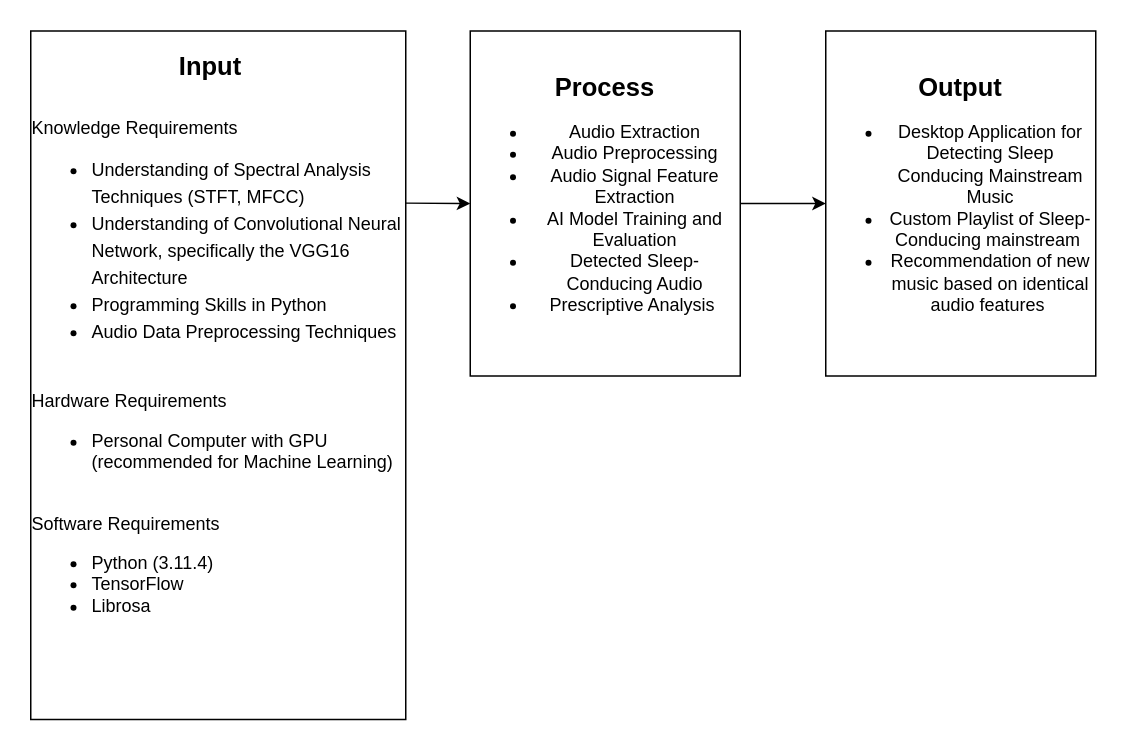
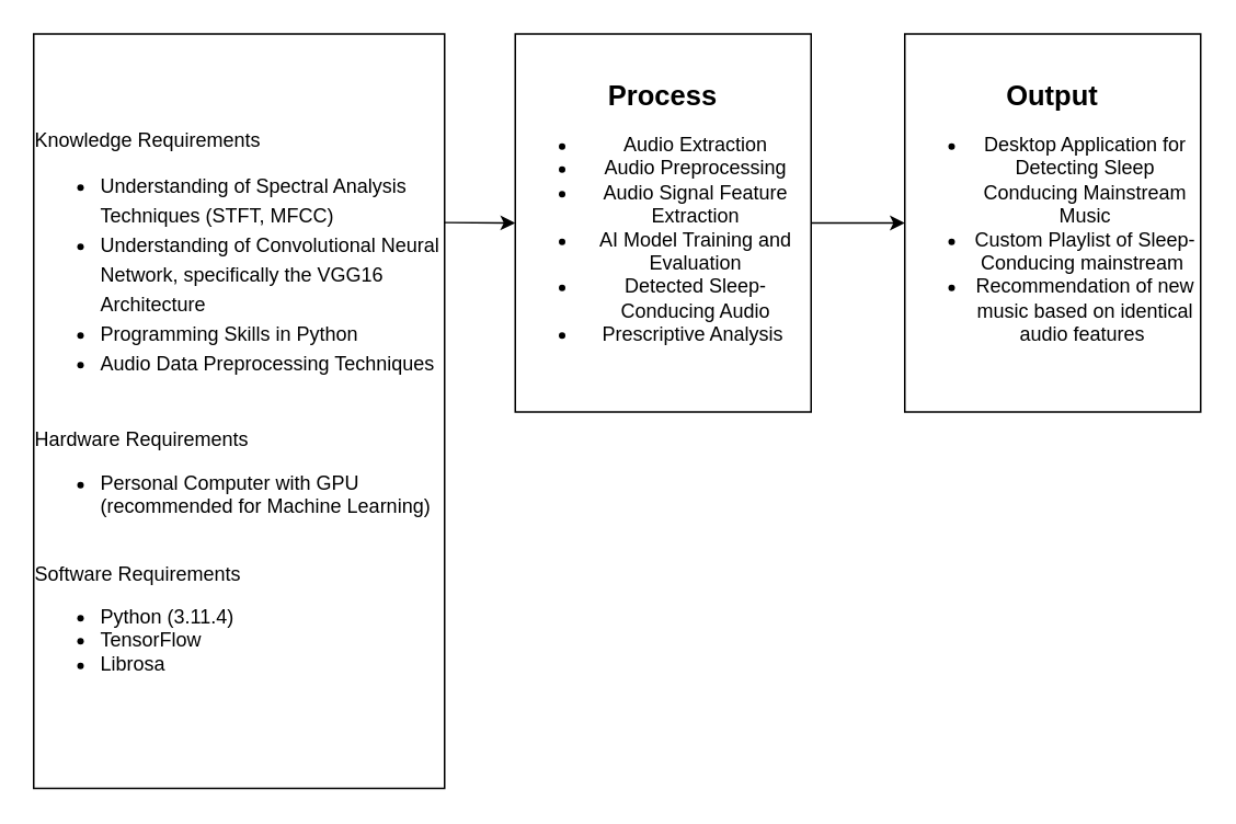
  <mxCell id="0" />
  <mxCell id="1" parent="0" />
  <mxCell id="2" value="&lt;div style=&quot;text-align: left;&quot;&gt;&lt;span style=&quot;background-color: transparent; color: light-dark(rgb(0, 0, 0), rgb(255, 255, 255));&quot;&gt;Knowledge Requirements&amp;nbsp;&lt;/span&gt;&lt;/div&gt;&lt;div style=&quot;text-align: left;&quot;&gt;&lt;ul style=&quot;line-height: 150%;&quot;&gt;&lt;li&gt;Understanding of Spectral Analysis Techniques (STFT, MFCC)&lt;/li&gt;&lt;li&gt;Understanding of Convolutional Neural Network, specifically the VGG16 Architecture&lt;/li&gt;&lt;li&gt;Programming Skills in Python&amp;nbsp;&lt;/li&gt;&lt;li&gt;Audio Data Preprocessing Techniques&lt;br&gt;&amp;nbsp;&lt;/li&gt;&lt;/ul&gt;&lt;div&gt;Hardware Requirements&amp;nbsp;&lt;/div&gt;&lt;div&gt;&lt;ul&gt;&lt;li&gt;Personal Computer with GPU (recommended for Machine Learning)&lt;br&gt;&lt;br&gt;&lt;/li&gt;&lt;/ul&gt;&lt;div&gt;Software Requirements&amp;nbsp;&lt;/div&gt;&lt;/div&gt;&lt;div&gt;&lt;ul&gt;&lt;li&gt;Python (3.11.4)&lt;/li&gt;&lt;li&gt;TensorFlow&lt;/li&gt;&lt;li&gt;Librosa&lt;/li&gt;&lt;/ul&gt;&lt;/div&gt;&lt;/div&gt;" style="rounded=0;whiteSpace=wrap;html=1;" parent="1" vertex="1"><mxGeometry x="20" y="20" width="250" height="459" as="geometry" /></mxCell>
  <mxCell id="3" value="&lt;font style=&quot;font-size: 17px;&quot;&gt;&lt;b&gt;Process&lt;/b&gt;&lt;/font&gt;&lt;div&gt;&lt;ul&gt;&lt;li&gt;Audio Extraction&lt;/li&gt;&lt;li&gt;Audio Preprocessing&lt;/li&gt;&lt;li&gt;Audio Signal Feature Extraction&lt;/li&gt;&lt;li&gt;AI Model Training and Evaluation&lt;/li&gt;&lt;li&gt;Detected Sleep-Conducing Audio&lt;/li&gt;&lt;li&gt;Prescriptive Analysis&amp;nbsp;&lt;/li&gt;&lt;/ul&gt;&lt;/div&gt;" style="rounded=0;whiteSpace=wrap;html=1;" parent="1" vertex="1"><mxGeometry x="313" y="20" width="180" height="230" as="geometry" /></mxCell>
- <mxCell id="4" value="&lt;b&gt;&lt;font style=&quot;font-size: 17px;&quot;&gt;Input&lt;/font&gt;&lt;/b&gt;" style="text;html=1;align=center;verticalAlign=middle;whiteSpace=wrap;rounded=0;" vertex="1" parent="1"><mxGeometry x="110" y="30" width="60" height="30" as="geometry" /></mxCell>
  <mxCell id="5" value="&lt;font style=&quot;font-size: 17px;&quot;&gt;&lt;b&gt;Output&lt;/b&gt;&lt;/font&gt;&lt;div&gt;&lt;ul&gt;&lt;li&gt;Desktop Application for Detecting Sleep Conducing Mainstream Music&lt;/li&gt;&lt;li&gt;Custom Playlist of Sleep-Conducing mainstream&amp;nbsp;&lt;/li&gt;&lt;li&gt;Recommendation of new music based on identical audio features&amp;nbsp;&lt;/li&gt;&lt;/ul&gt;&lt;/div&gt;" style="rounded=0;whiteSpace=wrap;html=1;" vertex="1" parent="1"><mxGeometry x="550" y="20" width="180" height="230" as="geometry" /></mxCell>
  <mxCell id="6" value="" style="endArrow=classic;html=1;rounded=0;exitX=1;exitY=0.25;exitDx=0;exitDy=0;entryX=0;entryY=0.5;entryDx=0;entryDy=0;" edge="1" parent="1" source="2" target="3"><mxGeometry width="50" height="50" relative="1" as="geometry"><mxPoint x="367" y="319" as="sourcePoint" /><mxPoint x="417" y="269" as="targetPoint" /></mxGeometry></mxCell>
  <mxCell id="7" value="" style="endArrow=classic;html=1;rounded=0;entryX=0;entryY=0.5;entryDx=0;entryDy=0;exitX=1;exitY=0.5;exitDx=0;exitDy=0;" edge="1" parent="1" source="3" target="5"><mxGeometry width="50" height="50" relative="1" as="geometry"><mxPoint x="367" y="319" as="sourcePoint" /><mxPoint x="417" y="269" as="targetPoint" /></mxGeometry></mxCell>
